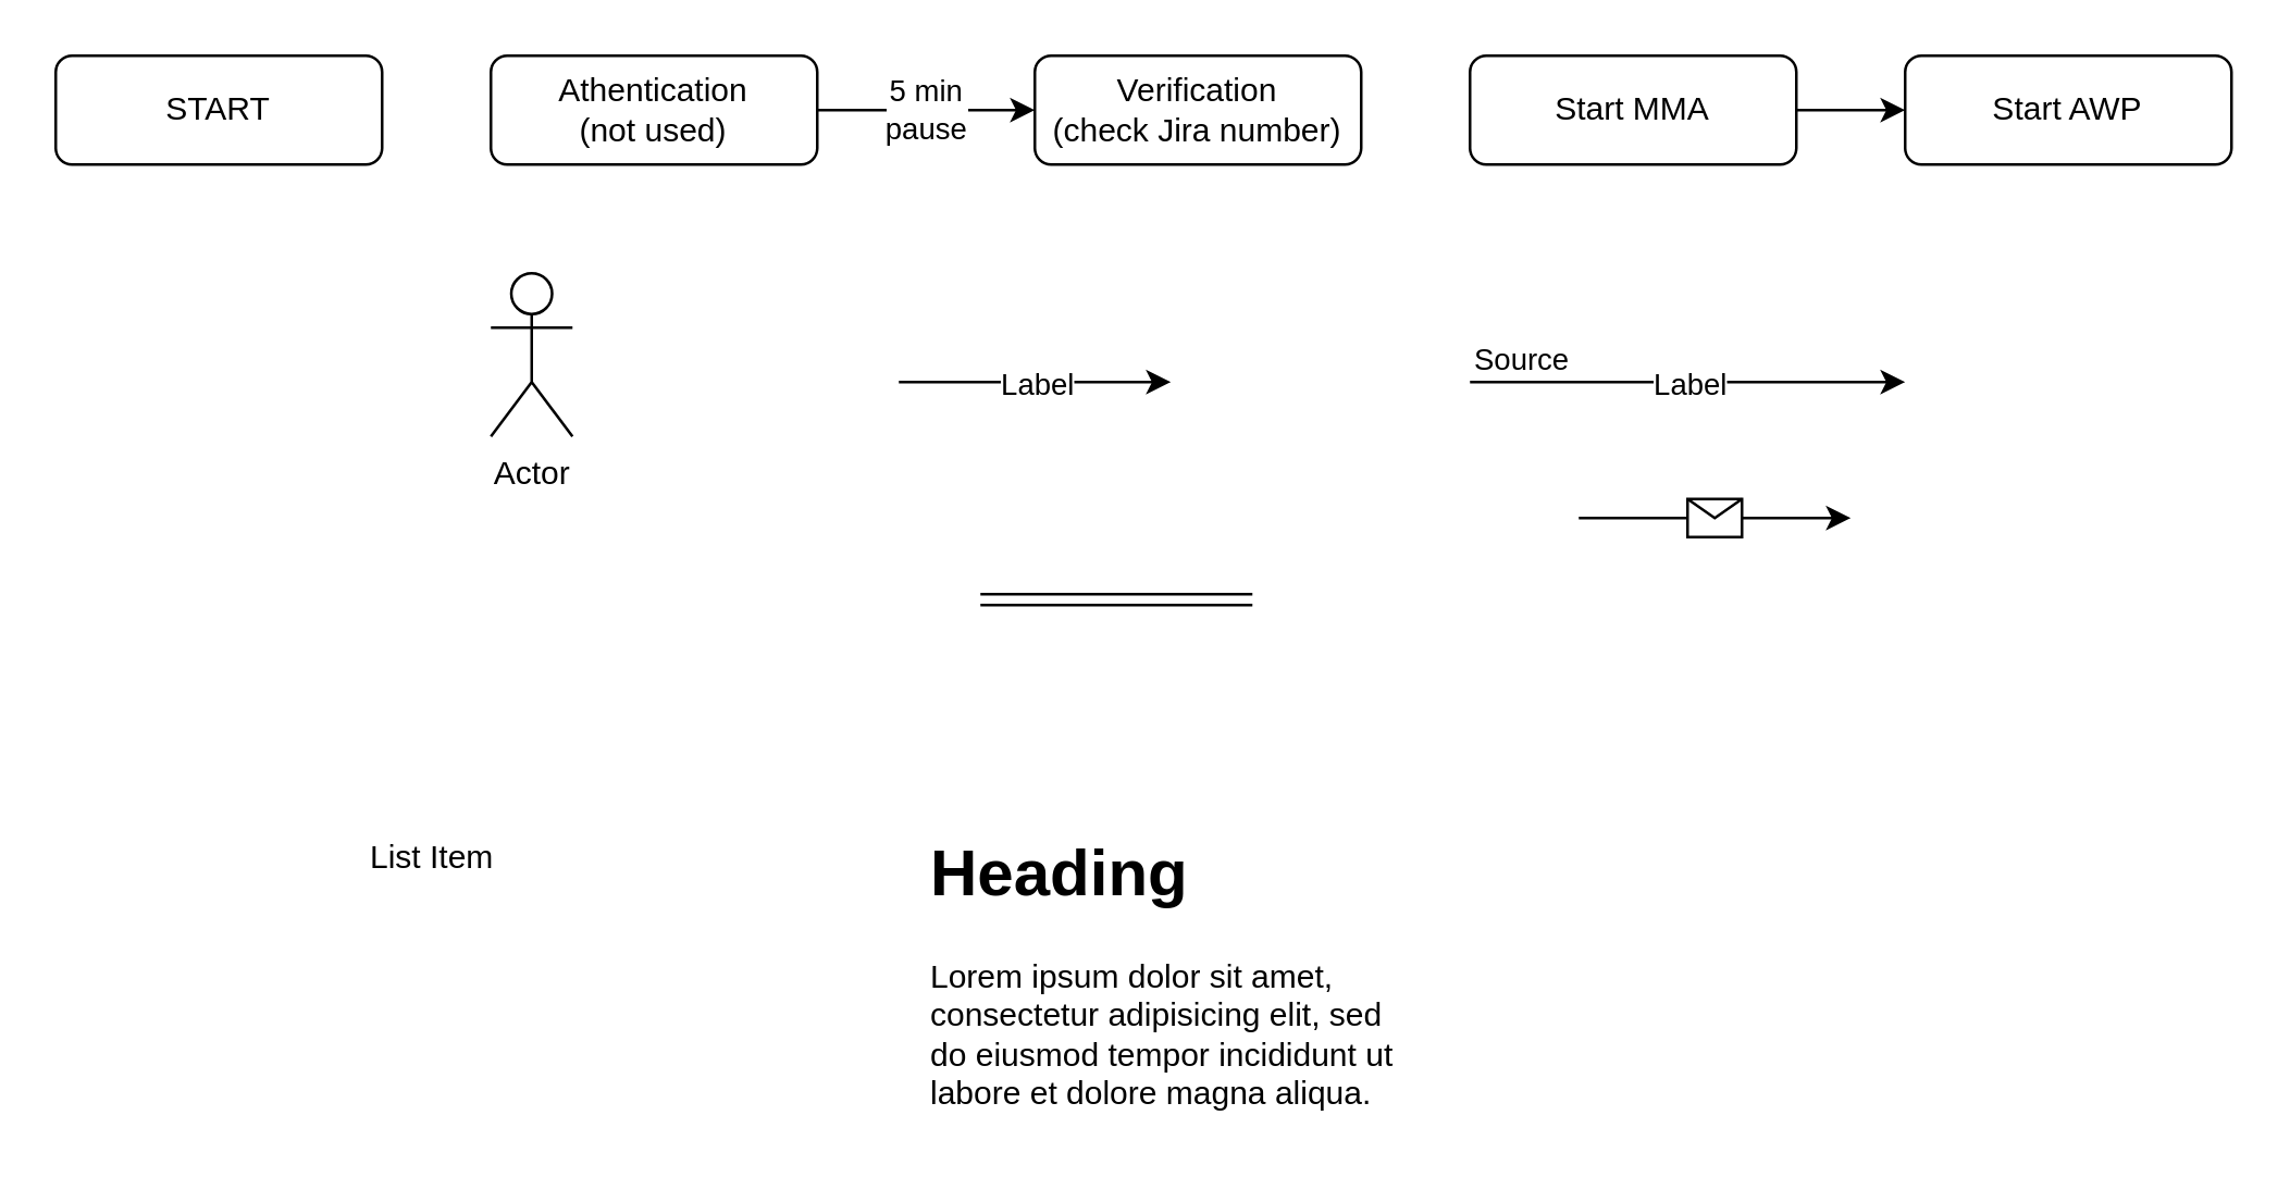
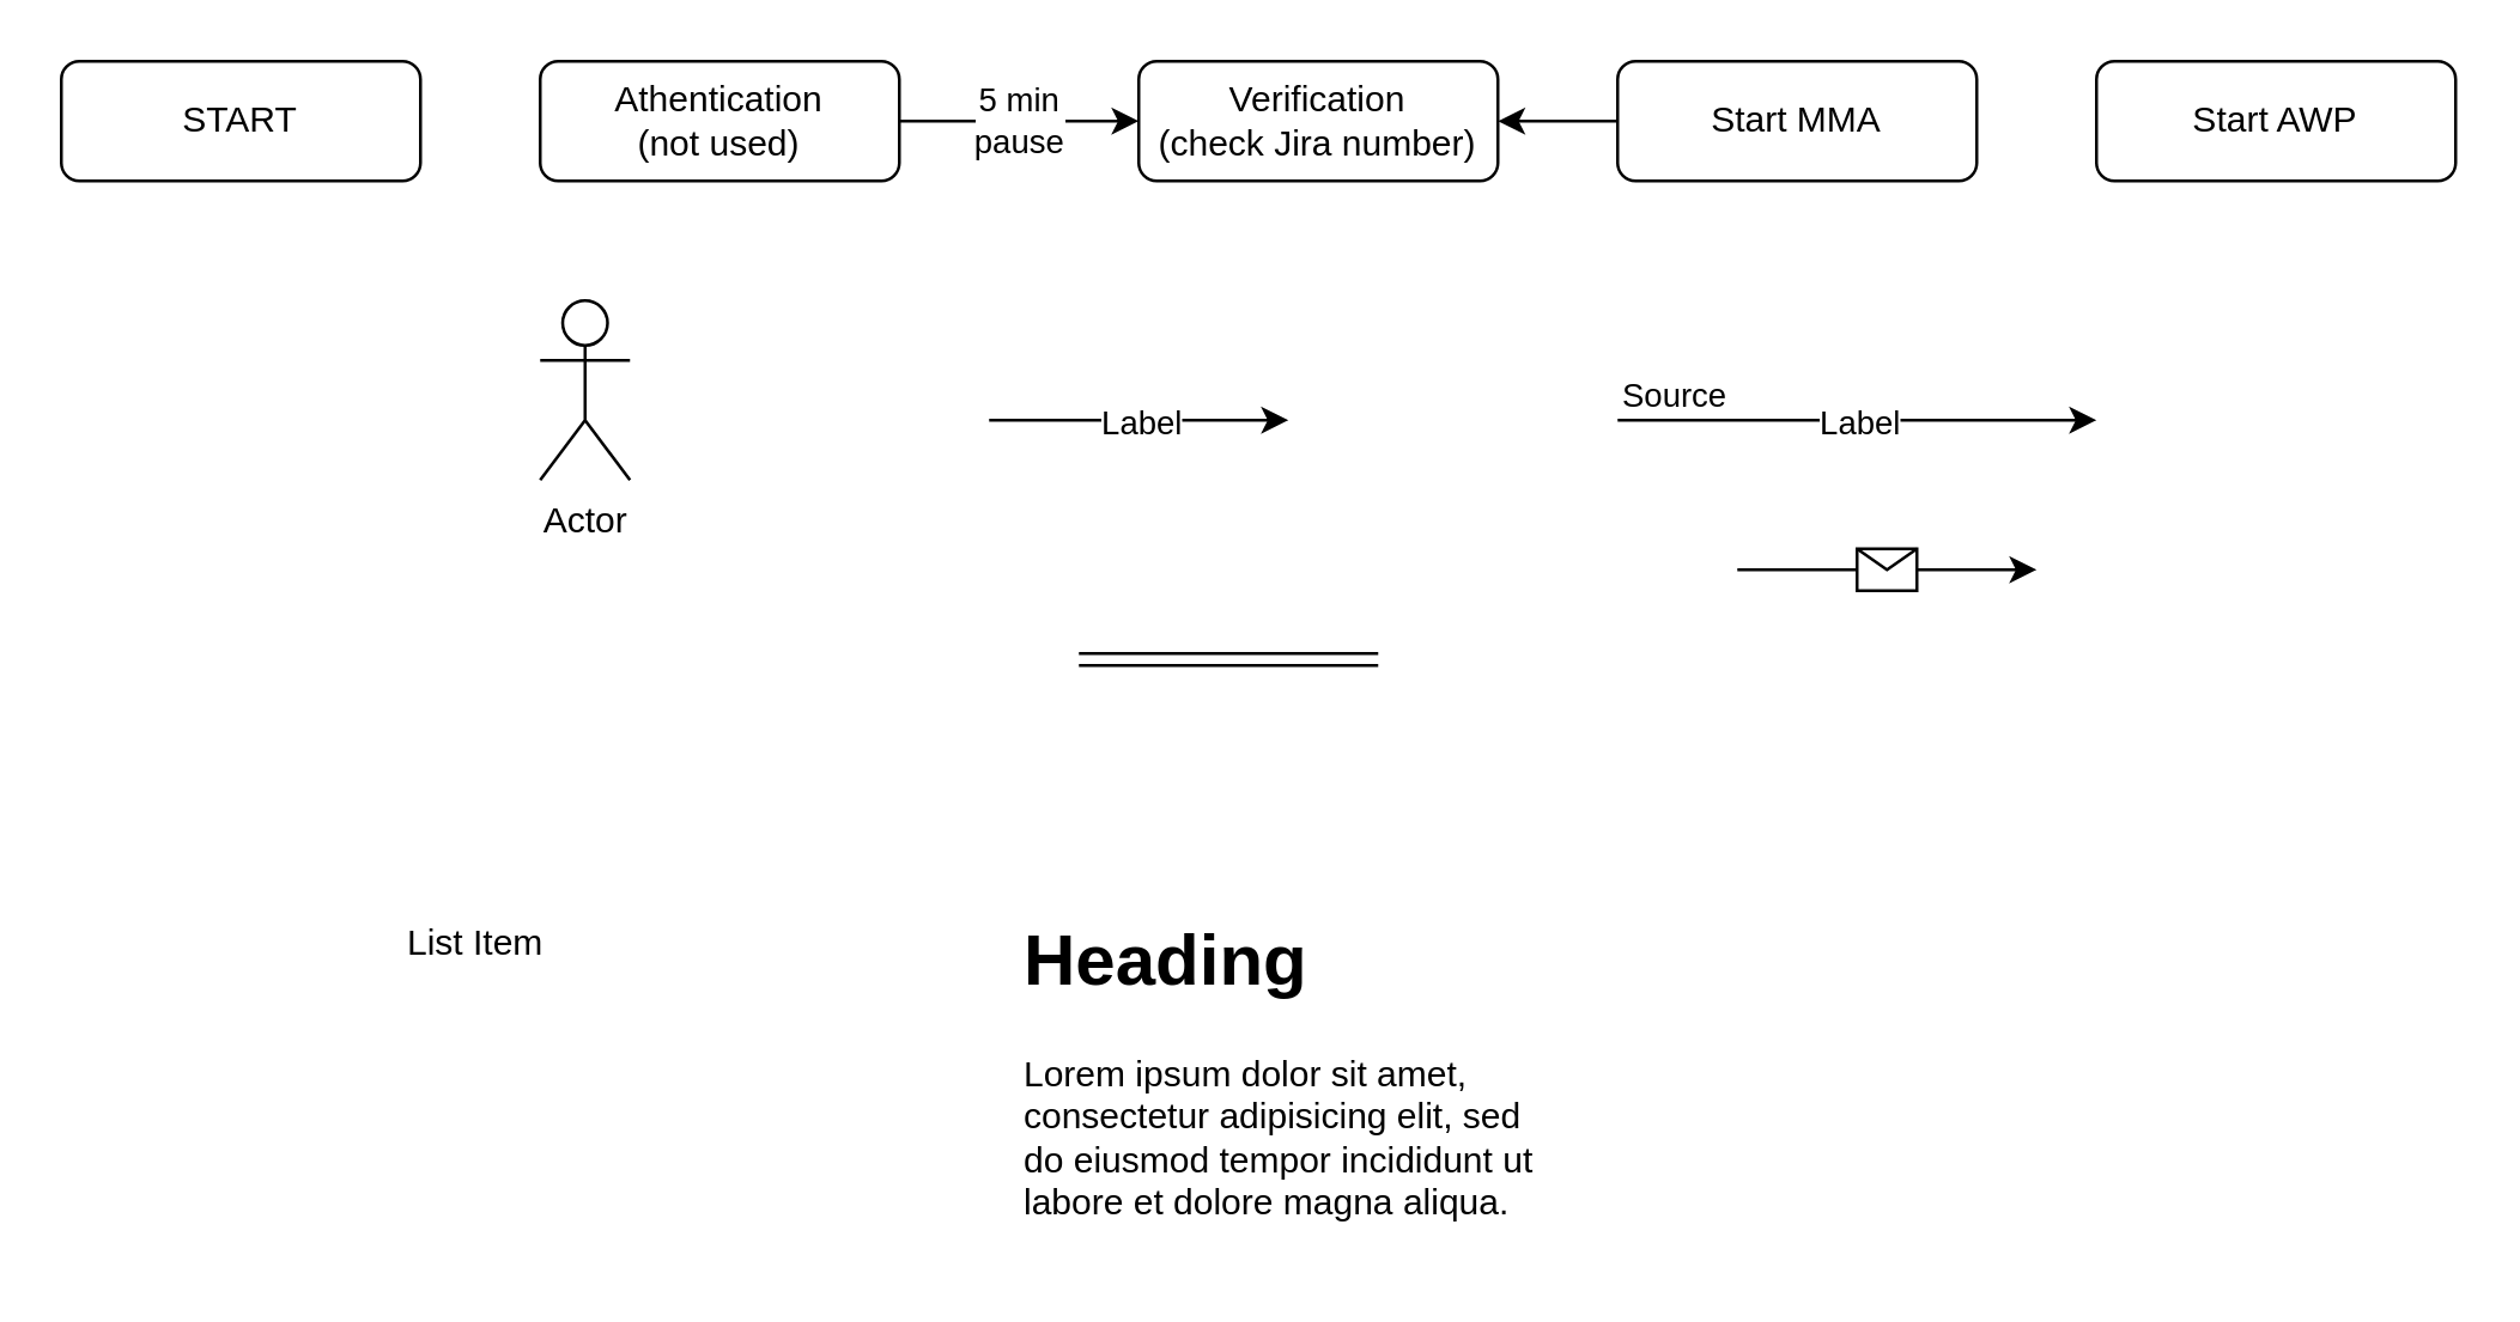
  <mxCell id="0" />
  <mxCell id="1" parent="0" />
  <mxCell id="2" value="START" style="rounded=1;whiteSpace=wrap;html=1;" parent="1" vertex="1"><mxGeometry x="20" y="20" width="120" height="40" as="geometry" /></mxCell>
  <mxCell id="3" value="Athentication&lt;div&gt;(not used)&lt;/div&gt;" style="rounded=1;whiteSpace=wrap;html=1;" parent="1" vertex="1"><mxGeometry x="180" y="20" width="120" height="40" as="geometry" /></mxCell>
  <mxCell id="4" value="Verification&lt;div&gt;(check Jira number)&lt;/div&gt;" style="rounded=1;whiteSpace=wrap;html=1;" parent="1" vertex="1"><mxGeometry x="380" y="20" width="120" height="40" as="geometry" /></mxCell>
  <mxCell id="5" value="5 min&lt;div&gt;pause&lt;/div&gt;" style="endArrow=classic;html=1;rounded=0;exitX=1;exitY=0.5;exitDx=0;exitDy=0;entryX=0;entryY=0.5;entryDx=0;entryDy=0;" parent="1" source="3" target="4" edge="1"><mxGeometry width="50" height="50" relative="1" as="geometry"><mxPoint x="150" y="50" as="sourcePoint" /><mxPoint x="230" y="50" as="targetPoint" /></mxGeometry></mxCell>
  <mxCell id="6" value="Start MMA" style="rounded=1;whiteSpace=wrap;html=1;" parent="1" vertex="1"><mxGeometry x="540" y="20" width="120" height="40" as="geometry" /></mxCell>
  <mxCell id="7" value="Start AWP" style="rounded=1;whiteSpace=wrap;html=1;" parent="1" vertex="1"><mxGeometry x="700" y="20" width="120" height="40" as="geometry" /></mxCell>
- <mxCell id="8" value="" style="endArrow=classic;html=1;rounded=0;entryX=0;entryY=0.5;entryDx=0;entryDy=0;" parent="1" source="6" target="7" edge="1"><mxGeometry width="50" height="50" relative="1" as="geometry"><mxPoint x="510" y="50" as="sourcePoint" /><mxPoint x="550" y="50" as="targetPoint" /></mxGeometry></mxCell>
+ <mxCell id="8" value="" style="endArrow=classic;html=1;rounded=0;" parent="1" source="6" target="4" edge="1"><mxGeometry width="50" height="50" relative="1" as="geometry"><mxPoint x="510" y="50" as="sourcePoint" /><mxPoint x="550" y="50" as="targetPoint" /></mxGeometry></mxCell>
  <mxCell id="9" value="Actor" style="shape=umlActor;verticalLabelPosition=bottom;verticalAlign=top;html=1;outlineConnect=0;" parent="1" vertex="1"><mxGeometry x="180" y="100" width="30" height="60" as="geometry" /></mxCell>
  <mxCell id="10" value="" style="endArrow=classic;html=1;rounded=0;" parent="1" edge="1"><mxGeometry relative="1" as="geometry"><mxPoint x="330" y="140" as="sourcePoint" /><mxPoint x="430" y="140" as="targetPoint" /></mxGeometry></mxCell>
  <mxCell id="11" value="Label" style="edgeLabel;resizable=0;html=1;;align=center;verticalAlign=middle;" parent="10" connectable="0" vertex="1"><mxGeometry relative="1" as="geometry" /></mxCell>
  <mxCell id="12" value="" style="endArrow=classic;html=1;rounded=0;" parent="1" edge="1"><mxGeometry relative="1" as="geometry"><mxPoint x="540" y="140" as="sourcePoint" /><mxPoint x="700" y="140" as="targetPoint" /></mxGeometry></mxCell>
  <mxCell id="13" value="Label" style="edgeLabel;resizable=0;html=1;;align=center;verticalAlign=middle;" parent="12" connectable="0" vertex="1"><mxGeometry relative="1" as="geometry" /></mxCell>
  <mxCell id="14" value="Source" style="edgeLabel;resizable=0;html=1;;align=left;verticalAlign=bottom;" parent="12" connectable="0" vertex="1"><mxGeometry x="-1" relative="1" as="geometry" /></mxCell>
  <mxCell id="15" value="" style="endArrow=classic;html=1;rounded=0;" parent="1" edge="1"><mxGeometry relative="1" as="geometry"><mxPoint x="580" y="190" as="sourcePoint" /><mxPoint x="680" y="190" as="targetPoint" /></mxGeometry></mxCell>
  <mxCell id="16" value="" style="shape=message;html=1;outlineConnect=0;" parent="15" vertex="1"><mxGeometry width="20" height="14" relative="1" as="geometry"><mxPoint x="-10" y="-7" as="offset" /></mxGeometry></mxCell>
  <mxCell id="17" value="" style="shape=link;html=1;rounded=0;" parent="1" edge="1"><mxGeometry width="100" relative="1" as="geometry"><mxPoint x="360" y="220" as="sourcePoint" /><mxPoint x="460" y="220" as="targetPoint" /></mxGeometry></mxCell>
  <mxCell id="18" value="List Item" style="text;strokeColor=none;fillColor=none;align=left;verticalAlign=middle;spacingLeft=4;spacingRight=4;overflow=hidden;points=[[0,0.5],[1,0.5]];portConstraint=eastwest;rotatable=0;whiteSpace=wrap;html=1;" parent="1" vertex="1"><mxGeometry x="130" y="300" width="80" height="30" as="geometry" /></mxCell>
  <mxCell id="19" value="&lt;h1 style=&quot;margin-top: 0px;&quot;&gt;Heading&lt;/h1&gt;&lt;p&gt;Lorem ipsum dolor sit amet, consectetur adipisicing elit, sed do eiusmod tempor incididunt ut labore et dolore magna aliqua.&lt;/p&gt;" style="text;html=1;whiteSpace=wrap;overflow=hidden;rounded=0;" parent="1" vertex="1"><mxGeometry x="340" y="300" width="180" height="120" as="geometry" /></mxCell>
